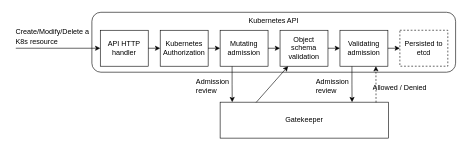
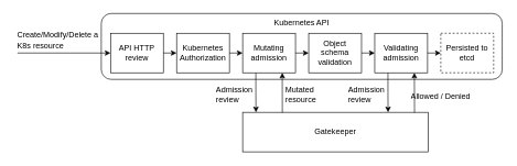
  <mxCell id="0" />
  <mxCell id="1" parent="0" />
  <mxCell id="2" value="" style="rounded=1;whiteSpace=wrap;html=1;" vertex="1" parent="1"><mxGeometry x="152" y="20" width="607" height="100" as="geometry" /></mxCell>
  <mxCell id="3" value="&lt;h1 style=&quot;line-height: 50%;&quot;&gt;&lt;span style=&quot;font-size: 12px; font-weight: 400;&quot;&gt;Create/Modify/Delete a K8s resource&lt;/span&gt;&lt;/h1&gt;" style="text;html=1;strokeColor=none;fillColor=none;spacing=5;spacingTop=-20;whiteSpace=wrap;overflow=hidden;rounded=0;" parent="1" vertex="1"><mxGeometry x="20" y="37" width="145" height="45" as="geometry" /></mxCell>
- <mxCell id="4" value="&lt;font style=&quot;font-size: 12px;&quot;&gt;API HTTP handler&lt;/font&gt;" style="rounded=0;whiteSpace=wrap;html=1;" vertex="1" parent="1"><mxGeometry x="166" y="50" width="80" height="60" as="geometry" /></mxCell>
+ <mxCell id="4" value="&lt;font style=&quot;font-size: 12px;&quot;&gt;API HTTP review&lt;/font&gt;" style="rounded=0;whiteSpace=wrap;html=1;" vertex="1" parent="1"><mxGeometry x="166" y="50" width="80" height="60" as="geometry" /></mxCell>
  <mxCell id="5" value="" style="endArrow=classic;html=1;rounded=0;entryX=0;entryY=0.5;entryDx=0;entryDy=0;" edge="1" parent="1" target="4"><mxGeometry width="50" height="50" relative="1" as="geometry"><mxPoint x="25" y="80" as="sourcePoint" /><mxPoint x="255" y="80" as="targetPoint" /></mxGeometry></mxCell>
  <mxCell id="6" value="&lt;font style=&quot;font-size: 12px;&quot;&gt;Kubernetes&lt;br&gt;Authorization&lt;/font&gt;" style="rounded=0;whiteSpace=wrap;html=1;" vertex="1" parent="1"><mxGeometry x="266" y="50" width="80" height="60" as="geometry" /></mxCell>
  <mxCell id="7" value="" style="endArrow=classic;html=1;rounded=0;entryX=0;entryY=0.5;entryDx=0;entryDy=0;" edge="1" parent="1" target="6"><mxGeometry width="50" height="50" relative="1" as="geometry"><mxPoint x="246" y="80" as="sourcePoint" /><mxPoint x="416" y="80" as="targetPoint" /></mxGeometry></mxCell>
  <mxCell id="8" value="" style="endArrow=classic;html=1;rounded=0;entryX=0;entryY=0.5;entryDx=0;entryDy=0;" edge="1" parent="1"><mxGeometry width="50" height="50" relative="1" as="geometry"><mxPoint x="346" y="80" as="sourcePoint" /><mxPoint x="366" y="80" as="targetPoint" /></mxGeometry></mxCell>
  <mxCell id="9" style="edgeStyle=orthogonalEdgeStyle;rounded=0;orthogonalLoop=1;jettySize=auto;html=1;exitX=0.25;exitY=1;exitDx=0;exitDy=0;" edge="1" parent="1" source="10"><mxGeometry relative="1" as="geometry"><mxPoint x="386.2" y="170" as="targetPoint" /></mxGeometry></mxCell>
  <mxCell id="10" value="Mutating admission" style="rounded=0;whiteSpace=wrap;html=1;" vertex="1" parent="1"><mxGeometry x="366" y="50" width="80" height="60" as="geometry" /></mxCell>
  <mxCell id="11" value="Object schema validation" style="rounded=0;whiteSpace=wrap;html=1;" vertex="1" parent="1"><mxGeometry x="466" y="50" width="80" height="60" as="geometry" /></mxCell>
  <mxCell id="12" value="" style="endArrow=classic;html=1;rounded=0;entryX=0;entryY=0.5;entryDx=0;entryDy=0;" edge="1" parent="1" target="11"><mxGeometry width="50" height="50" relative="1" as="geometry"><mxPoint x="446" y="80" as="sourcePoint" /><mxPoint x="616" y="80" as="targetPoint" /></mxGeometry></mxCell>
  <mxCell id="13" style="edgeStyle=orthogonalEdgeStyle;rounded=0;orthogonalLoop=1;jettySize=auto;html=1;exitX=0.25;exitY=1;exitDx=0;exitDy=0;" edge="1" parent="1" source="14"><mxGeometry relative="1" as="geometry"><mxPoint x="586.2" y="170" as="targetPoint" /></mxGeometry></mxCell>
  <mxCell id="14" value="Validating admission" style="rounded=0;whiteSpace=wrap;html=1;" vertex="1" parent="1"><mxGeometry x="566" y="50" width="80" height="60" as="geometry" /></mxCell>
  <mxCell id="15" value="" style="endArrow=classic;html=1;rounded=0;entryX=0;entryY=0.5;entryDx=0;entryDy=0;" edge="1" parent="1" target="14"><mxGeometry width="50" height="50" relative="1" as="geometry"><mxPoint x="546" y="80" as="sourcePoint" /><mxPoint x="716" y="80" as="targetPoint" /></mxGeometry></mxCell>
  <mxCell id="16" value="Persisted to etcd" style="rounded=0;whiteSpace=wrap;html=1;dashed=1;" vertex="1" parent="1"><mxGeometry x="666" y="50" width="80" height="60" as="geometry" /></mxCell>
  <mxCell id="17" value="" style="endArrow=classic;html=1;rounded=0;entryX=0;entryY=0.5;entryDx=0;entryDy=0;" edge="1" parent="1" target="16"><mxGeometry width="50" height="50" relative="1" as="geometry"><mxPoint x="646" y="80" as="sourcePoint" /><mxPoint x="816" y="80" as="targetPoint" /></mxGeometry></mxCell>
  <mxCell id="18" value="Kubernetes API" style="text;html=1;strokeColor=none;fillColor=none;align=center;verticalAlign=middle;whiteSpace=wrap;rounded=0;" vertex="1" parent="1"><mxGeometry x="152" y="20" width="607" height="30" as="geometry" /></mxCell>
  <mxCell id="19" value="Gatekeeper" style="rounded=0;whiteSpace=wrap;html=1;" vertex="1" parent="1"><mxGeometry x="366" y="170" width="281" height="60" as="geometry" /></mxCell>
- <mxCell id="20" value="" style="endArrow=classic;html=1;rounded=0;exitX=0.214;exitY=0.007;exitDx=0;exitDy=0;exitPerimeter=0;" edge="1" parent="1" source="19" target="11"><mxGeometry width="50" height="50" relative="1" as="geometry"><mxPoint x="387" y="200" as="sourcePoint" /><mxPoint x="437" y="150" as="targetPoint" /></mxGeometry></mxCell>
- <mxCell id="21" value="" style="endArrow=classic;html=1;rounded=0;entryX=0.75;entryY=1;entryDx=0;entryDy=0;exitX=0.926;exitY=0.007;exitDx=0;exitDy=0;exitPerimeter=0;dashed=1;" edge="1" parent="1" source="19" target="14"><mxGeometry width="50" height="50" relative="1" as="geometry"><mxPoint x="517" y="200" as="sourcePoint" /><mxPoint x="567" y="150" as="targetPoint" /></mxGeometry></mxCell>
+ <mxCell id="20" value="" style="endArrow=classic;html=1;rounded=0;entryX=0.75;entryY=1;entryDx=0;entryDy=0;exitX=0.214;exitY=0.007;exitDx=0;exitDy=0;exitPerimeter=0;" edge="1" parent="1" source="19" target="10"><mxGeometry width="50" height="50" relative="1" as="geometry"><mxPoint x="387" y="200" as="sourcePoint" /><mxPoint x="437" y="150" as="targetPoint" /></mxGeometry></mxCell>
+ <mxCell id="21" value="" style="endArrow=classic;html=1;rounded=0;entryX=0.75;entryY=1;entryDx=0;entryDy=0;exitX=0.926;exitY=0.007;exitDx=0;exitDy=0;exitPerimeter=0;" edge="1" parent="1" source="19" target="14"><mxGeometry width="50" height="50" relative="1" as="geometry"><mxPoint x="517" y="200" as="sourcePoint" /><mxPoint x="567" y="150" as="targetPoint" /></mxGeometry></mxCell>
  <mxCell id="22" value="&lt;h1 style=&quot;line-height: 50%;&quot;&gt;&lt;span style=&quot;font-size: 12px; font-weight: 400;&quot;&gt;Admission review&lt;/span&gt;&lt;/h1&gt;" style="text;html=1;strokeColor=none;fillColor=none;spacing=5;spacingTop=-20;whiteSpace=wrap;overflow=hidden;rounded=0;" vertex="1" parent="1"><mxGeometry x="521" y="120" width="71" height="45" as="geometry" /></mxCell>
  <mxCell id="23" value="&lt;h1 style=&quot;line-height: 50%;&quot;&gt;&lt;span style=&quot;font-size: 12px; font-weight: 400;&quot;&gt;Allowed / Denied&lt;/span&gt;&lt;/h1&gt;" style="text;html=1;strokeColor=none;fillColor=none;spacing=5;spacingTop=-20;whiteSpace=wrap;overflow=hidden;rounded=0;" vertex="1" parent="1"><mxGeometry x="616" y="130" width="100" height="30" as="geometry" /></mxCell>
  <mxCell id="24" value="&lt;h1 style=&quot;line-height: 50%;&quot;&gt;&lt;span style=&quot;font-size: 12px; font-weight: 400;&quot;&gt;Admission review&lt;/span&gt;&lt;/h1&gt;" style="text;html=1;strokeColor=none;fillColor=none;spacing=5;spacingTop=-20;whiteSpace=wrap;overflow=hidden;rounded=0;" vertex="1" parent="1"><mxGeometry x="321" y="120" width="71" height="45" as="geometry" /></mxCell>
+ <mxCell id="25" value="&lt;h1 style=&quot;line-height: 50%;&quot;&gt;&lt;span style=&quot;font-size: 12px; font-weight: 400;&quot;&gt;Mutated resource&lt;/span&gt;&lt;/h1&gt;" style="text;html=1;strokeColor=none;fillColor=none;spacing=5;spacingTop=-20;whiteSpace=wrap;overflow=hidden;rounded=0;" vertex="1" parent="1"><mxGeometry x="426" y="120" width="71" height="45" as="geometry" /></mxCell>
